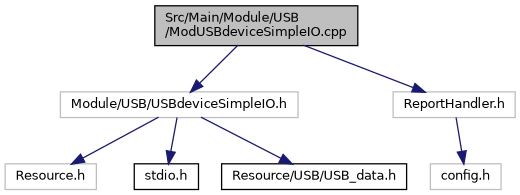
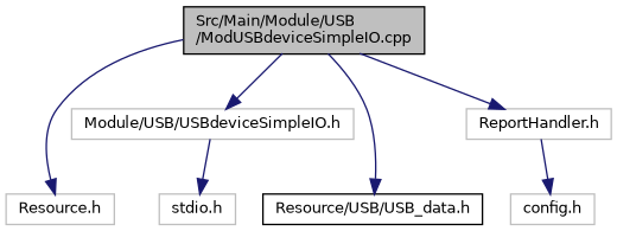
  digraph {
    node [color=grey75 fillcolor=white fontname=Helvetica fontsize=10 shape=record style=filled]
    edge [color=midnightblue fontname=Helvetica fontsize=10 labelfontname=Helvetica labelfontsize=10 style=solid]
    n1 [color=black fillcolor=grey75 fontcolor=black height=0.2 label="Src/Main/Module/USB\l/ModUSBdeviceSimpleIO.cpp" width=0.4]
    n2 [height=0.2 label="Resource.h" width=0.4]
    n3 [height=0.2 label="Module/USB/USBdeviceSimpleIO.h" width=0.4]
    n4 [height=0.2 label="ReportHandler.h" width=0.4]
    n5 [color=black height=0.2 label="Resource/USB/USB_data.h" width=0.4]
-   n6 [color=black height=0.2 label="stdio.h" width=0.4]
+   n6 [height=0.2 label="stdio.h" width=0.4]
    n7 [height=0.2 label="config.h" width=0.4]
-   n3 -> n2
+   n1 -> n2
    n1 -> n3
    n1 -> n4
-   n3 -> n5
+   n1 -> n5
    n3 -> n6
    n4 -> n7
  }
